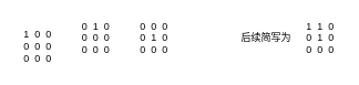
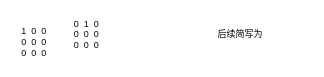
  <mxCell id="0" />
  <mxCell id="1" parent="0" />
  <mxCell id="2" value="1&amp;nbsp; 0&amp;nbsp; 0&lt;div&gt;0&amp;nbsp; 0&amp;nbsp; 0&lt;/div&gt;&lt;div&gt;0&amp;nbsp; 0&amp;nbsp; 0&lt;/div&gt;" style="text;strokeColor=none;align=center;fillColor=none;html=1;verticalAlign=middle;whiteSpace=wrap;rounded=0;shadow=0;" parent="1" vertex="1"><mxGeometry x="20" y="30" width="50" height="50" as="geometry" /></mxCell>
  <mxCell id="3" value="0&amp;nbsp; 1&amp;nbsp; 0&lt;div&gt;0&amp;nbsp; 0&amp;nbsp; 0&lt;/div&gt;&lt;div&gt;0&amp;nbsp; 0&amp;nbsp; 0&lt;/div&gt;" style="text;strokeColor=none;align=center;fillColor=none;html=1;verticalAlign=middle;whiteSpace=wrap;rounded=0;shadow=0;" parent="1" vertex="1"><mxGeometry x="90" y="20" width="50" height="50" as="geometry" /></mxCell>
- <mxCell id="4" value="1&amp;nbsp; 1&amp;nbsp; 0&lt;div&gt;0&amp;nbsp; 1&amp;nbsp; 0&lt;/div&gt;&lt;div&gt;0&amp;nbsp; 0&amp;nbsp; 0&lt;/div&gt;" style="text;strokeColor=none;align=center;fillColor=none;html=1;verticalAlign=middle;whiteSpace=wrap;rounded=0;shadow=0;" parent="1" vertex="1"><mxGeometry x="360" y="20" width="50" height="50" as="geometry" /></mxCell>
- <mxCell id="5" value="0&amp;nbsp; 0&amp;nbsp; 0&lt;div&gt;0&amp;nbsp; 1&amp;nbsp; 0&lt;/div&gt;&lt;div&gt;0&amp;nbsp; 0&amp;nbsp; 0&lt;/div&gt;" style="text;strokeColor=none;align=center;fillColor=none;html=1;verticalAlign=middle;whiteSpace=wrap;rounded=0;shadow=0;" parent="1" vertex="1"><mxGeometry x="160" y="20" width="50" height="50" as="geometry" /></mxCell>
  <mxCell id="6" value="后续简写为" style="text;strokeColor=none;align=center;fillColor=none;html=1;verticalAlign=middle;whiteSpace=wrap;rounded=0;" parent="1" vertex="1"><mxGeometry x="280" y="30" width="80" height="30" as="geometry" /></mxCell>
